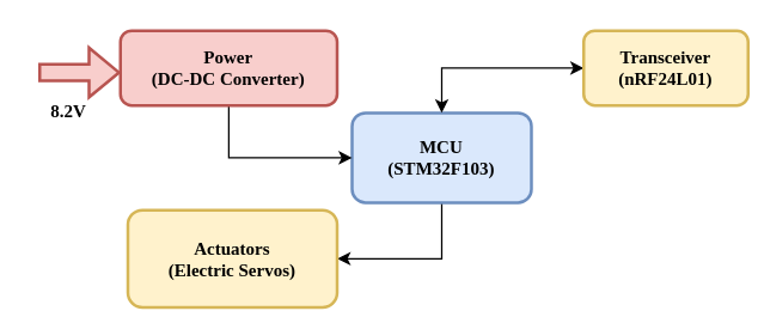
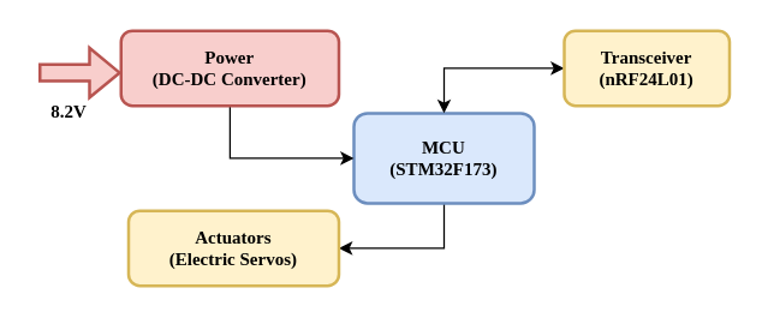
  <mxCell id="0" />
  <mxCell id="1" parent="0" />
  <mxCell id="2" style="edgeStyle=orthogonalEdgeStyle;rounded=0;orthogonalLoop=1;jettySize=auto;html=1;exitX=0.5;exitY=1;exitDx=0;exitDy=0;entryX=1;entryY=0.5;entryDx=0;entryDy=0;" parent="1" source="3" target="8" edge="1"><mxGeometry relative="1" as="geometry" /></mxCell>
- <mxCell id="3" value="MCU&lt;br&gt;(STM32F103)" style="rounded=1;whiteSpace=wrap;html=1;fontFamily=Verdana;fontStyle=1;fillColor=#dae8fc;strokeColor=#6c8ebf;strokeWidth=2;" parent="1" vertex="1"><mxGeometry x="235" y="75" width="120" height="60" as="geometry" /></mxCell>
+ <mxCell id="3" value="MCU&lt;br&gt;(STM32F173)" style="rounded=1;whiteSpace=wrap;html=1;fontFamily=Verdana;fontStyle=1;fillColor=#dae8fc;strokeColor=#6c8ebf;strokeWidth=2;" parent="1" vertex="1"><mxGeometry x="235" y="75" width="120" height="60" as="geometry" /></mxCell>
  <mxCell id="4" style="edgeStyle=orthogonalEdgeStyle;rounded=0;orthogonalLoop=1;jettySize=auto;html=1;exitX=0;exitY=0.5;exitDx=0;exitDy=0;entryX=0.5;entryY=0;entryDx=0;entryDy=0;startArrow=classic;startFill=1;" parent="1" source="5" target="3" edge="1"><mxGeometry relative="1" as="geometry" /></mxCell>
- <mxCell id="5" value="Transceiver&lt;br&gt;(nRF24L01)" style="rounded=1;whiteSpace=wrap;html=1;fillColor=#fff2cc;strokeColor=#d6b656;strokeWidth=2;fontFamily=Verdana;fontStyle=1" parent="1" vertex="1"><mxGeometry x="390" y="20" width="110" height="50" as="geometry" /></mxCell>
+ <mxCell id="5" value="Transceiver&lt;br&gt;(nRF24L01)" style="rounded=1;whiteSpace=wrap;html=1;fillColor=#fff2cc;strokeColor=#d6b656;strokeWidth=2;fontFamily=Verdana;fontStyle=1" parent="1" vertex="1"><mxGeometry x="375" y="20" width="110" height="50" as="geometry" /></mxCell>
  <mxCell id="6" style="edgeStyle=orthogonalEdgeStyle;rounded=0;orthogonalLoop=1;jettySize=auto;html=1;entryX=0;entryY=0.5;entryDx=0;entryDy=0;exitX=0.5;exitY=1;exitDx=0;exitDy=0;" parent="1" source="7" target="3" edge="1"><mxGeometry relative="1" as="geometry" /></mxCell>
  <mxCell id="7" value="Power &lt;br&gt;(DC-DC Converter)" style="rounded=1;whiteSpace=wrap;html=1;fillColor=#f8cecc;strokeColor=#b85450;strokeWidth=2;fontFamily=Verdana;fontStyle=1" parent="1" vertex="1"><mxGeometry x="80" y="20" width="145" height="50" as="geometry" /></mxCell>
- <mxCell id="8" value="Actuators&lt;br&gt;(Electric Servos)" style="rounded=1;whiteSpace=wrap;html=1;fillColor=#fff2cc;strokeColor=#d6b656;strokeWidth=2;fontFamily=Verdana;fontStyle=1" parent="1" vertex="1"><mxGeometry x="85" y="140" width="140" height="65" as="geometry" /></mxCell>
+ <mxCell id="8" value="Actuators&lt;br&gt;(Electric Servos)" style="rounded=1;whiteSpace=wrap;html=1;fillColor=#fff2cc;strokeColor=#d6b656;strokeWidth=2;fontFamily=Verdana;fontStyle=1" parent="1" vertex="1"><mxGeometry x="85" y="140" width="140" height="50" as="geometry" /></mxCell>
  <mxCell id="9" value="" style="shape=flexArrow;endArrow=classic;html=1;rounded=0;fillColor=#f8cecc;strokeColor=#b85450;strokeWidth=2;" parent="1" edge="1"><mxGeometry width="50" height="50" relative="1" as="geometry"><mxPoint x="25" y="48" as="sourcePoint" /><mxPoint x="80" y="48" as="targetPoint" /></mxGeometry></mxCell>
  <mxCell id="10" value="&lt;b&gt;&lt;font face=&quot;Verdana&quot;&gt;8.2V&lt;/font&gt;&lt;/b&gt;" style="text;html=1;align=center;verticalAlign=middle;resizable=0;points=[];autosize=1;strokeColor=none;fillColor=none;" parent="1" vertex="1"><mxGeometry x="20" y="59" width="50" height="30" as="geometry" /></mxCell>
